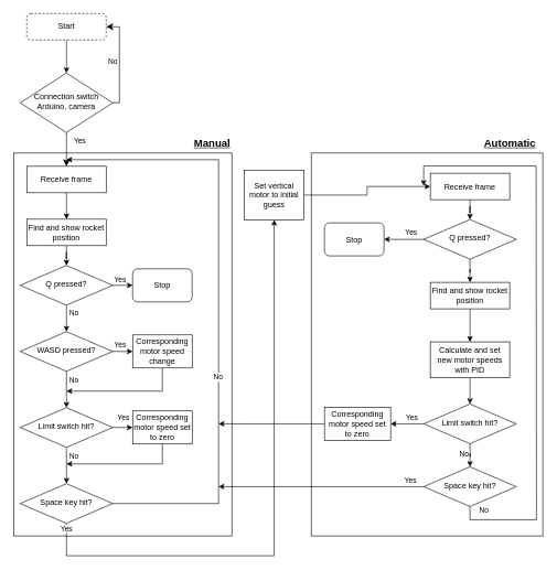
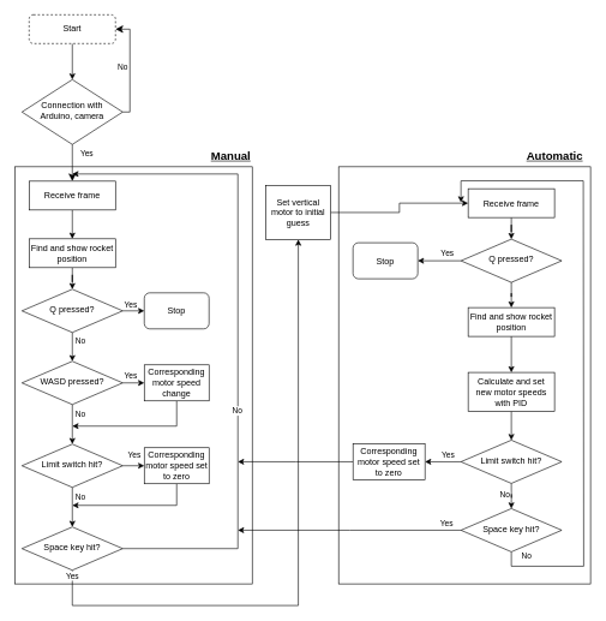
  <mxCell id="0" />
  <mxCell id="1" parent="0" />
  <mxCell id="2" value="" style="rounded=0;whiteSpace=wrap;html=1;" parent="1" vertex="1"><mxGeometry x="470" y="231" width="350" height="579" as="geometry" /></mxCell>
  <mxCell id="3" value="" style="rounded=0;whiteSpace=wrap;html=1;" parent="1" vertex="1"><mxGeometry x="20" y="231" width="330" height="579" as="geometry" /></mxCell>
  <mxCell id="4" style="edgeStyle=orthogonalEdgeStyle;rounded=0;orthogonalLoop=1;jettySize=auto;html=1;entryX=0.5;entryY=0;entryDx=0;entryDy=0;" parent="1" source="5" target="8" edge="1"><mxGeometry relative="1" as="geometry" /></mxCell>
  <mxCell id="5" value="Start" style="rounded=1;whiteSpace=wrap;html=1;fontSize=12;glass=0;strokeWidth=1;shadow=0;dashed=1;" parent="1" vertex="1"><mxGeometry x="40" y="20" width="120" height="40" as="geometry" /></mxCell>
  <mxCell id="6" value="Yes" style="rounded=0;html=1;jettySize=auto;orthogonalLoop=1;fontSize=11;endArrow=classic;endFill=1;endSize=8;strokeWidth=1;shadow=0;labelBackgroundColor=none;edgeStyle=orthogonalEdgeStyle;entryX=0.5;entryY=0;entryDx=0;entryDy=0;" parent="1" source="8" target="12" edge="1"><mxGeometry x="-0.5" y="20" relative="1" as="geometry"><mxPoint as="offset" /><mxPoint x="100" y="280" as="targetPoint" /></mxGeometry></mxCell>
  <mxCell id="7" value="No" style="edgeStyle=orthogonalEdgeStyle;rounded=0;html=1;jettySize=auto;orthogonalLoop=1;fontSize=11;endArrow=classic;endFill=1;endSize=8;strokeWidth=1;shadow=0;labelBackgroundColor=none;entryX=1;entryY=0.5;entryDx=0;entryDy=0;exitX=1;exitY=0.5;exitDx=0;exitDy=0;" parent="1" source="8" target="5" edge="1"><mxGeometry y="10" relative="1" as="geometry"><mxPoint as="offset" /><mxPoint x="150" y="200" as="sourcePoint" /><mxPoint x="210" y="80" as="targetPoint" /><Array as="points"><mxPoint x="180" y="155" /><mxPoint x="180" y="40" /></Array></mxGeometry></mxCell>
- <mxCell id="8" value="Connection switch Arduino, camera" style="rhombus;whiteSpace=wrap;html=1;shadow=0;fontFamily=Helvetica;fontSize=12;align=center;strokeWidth=1;spacing=6;spacingTop=-4;" parent="1" vertex="1"><mxGeometry x="30" y="110" width="140" height="90" as="geometry" /></mxCell>
+ <mxCell id="8" value="Connection with Arduino, camera" style="rhombus;whiteSpace=wrap;html=1;shadow=0;fontFamily=Helvetica;fontSize=12;align=center;strokeWidth=1;spacing=6;spacingTop=-4;" parent="1" vertex="1"><mxGeometry x="30" y="110" width="140" height="90" as="geometry" /></mxCell>
  <mxCell id="9" style="edgeStyle=orthogonalEdgeStyle;rounded=0;orthogonalLoop=1;jettySize=auto;html=1;entryX=0.5;entryY=0;entryDx=0;entryDy=0;" parent="1" source="10" target="31" edge="1"><mxGeometry relative="1" as="geometry" /></mxCell>
  <mxCell id="10" value="Find and show rocket position" style="rounded=0;whiteSpace=wrap;html=1;fontSize=12;glass=0;strokeWidth=1;shadow=0;" parent="1" vertex="1"><mxGeometry x="40" y="331" width="120" height="40" as="geometry" /></mxCell>
  <mxCell id="11" value="" style="edgeStyle=orthogonalEdgeStyle;rounded=0;orthogonalLoop=1;jettySize=auto;html=1;" parent="1" source="12" target="10" edge="1"><mxGeometry relative="1" as="geometry" /></mxCell>
  <mxCell id="12" value="Receive frame" style="rounded=0;whiteSpace=wrap;html=1;fontSize=12;glass=0;strokeWidth=1;shadow=0;" parent="1" vertex="1"><mxGeometry x="40" y="251" width="120" height="40" as="geometry" /></mxCell>
  <mxCell id="13" style="edgeStyle=orthogonalEdgeStyle;rounded=0;orthogonalLoop=1;jettySize=auto;html=1;entryX=0.5;entryY=0;entryDx=0;entryDy=0;" parent="1" source="17" target="24" edge="1"><mxGeometry relative="1" as="geometry"><mxPoint x="100" y="611" as="targetPoint" /><Array as="points" /></mxGeometry></mxCell>
  <mxCell id="14" value="No" style="edgeLabel;html=1;align=center;verticalAlign=middle;resizable=0;points=[];" parent="13" vertex="1" connectable="0"><mxGeometry x="-0.16" y="2" relative="1" as="geometry"><mxPoint x="8" y="-11" as="offset" /></mxGeometry></mxCell>
  <mxCell id="15" style="edgeStyle=orthogonalEdgeStyle;rounded=0;orthogonalLoop=1;jettySize=auto;html=1;exitX=1;exitY=0.5;exitDx=0;exitDy=0;entryX=0;entryY=0.5;entryDx=0;entryDy=0;" parent="1" source="17" target="19" edge="1"><mxGeometry relative="1" as="geometry" /></mxCell>
  <mxCell id="16" value="Yes" style="edgeLabel;html=1;align=center;verticalAlign=middle;resizable=0;points=[];" parent="15" vertex="1" connectable="0"><mxGeometry x="-0.152" relative="1" as="geometry"><mxPoint x="-3" y="-10" as="offset" /></mxGeometry></mxCell>
  <mxCell id="17" value="WASD pressed?" style="rhombus;whiteSpace=wrap;html=1;shadow=0;fontFamily=Helvetica;fontSize=12;align=center;strokeWidth=1;spacing=6;spacingTop=-4;" parent="1" vertex="1"><mxGeometry x="30" y="501" width="140" height="60" as="geometry" /></mxCell>
  <mxCell id="18" style="edgeStyle=orthogonalEdgeStyle;rounded=0;orthogonalLoop=1;jettySize=auto;html=1;" parent="1" source="19" edge="1"><mxGeometry relative="1" as="geometry"><mxPoint x="100" y="591" as="targetPoint" /><Array as="points"><mxPoint x="245" y="591" /></Array></mxGeometry></mxCell>
  <mxCell id="19" value="Corresponding motor speed change" style="rounded=0;whiteSpace=wrap;html=1;fontSize=12;glass=0;strokeWidth=1;shadow=0;" parent="1" vertex="1"><mxGeometry x="200" y="506" width="90" height="50" as="geometry" /></mxCell>
  <mxCell id="20" style="edgeStyle=orthogonalEdgeStyle;rounded=0;orthogonalLoop=1;jettySize=auto;html=1;entryX=0.5;entryY=0;entryDx=0;entryDy=0;" parent="1" source="24" target="37" edge="1"><mxGeometry relative="1" as="geometry"><mxPoint x="100" y="731" as="targetPoint" /><Array as="points" /></mxGeometry></mxCell>
  <mxCell id="21" value="No" style="edgeLabel;html=1;align=center;verticalAlign=middle;resizable=0;points=[];" parent="20" vertex="1" connectable="0"><mxGeometry x="-0.16" y="2" relative="1" as="geometry"><mxPoint x="8" y="-11" as="offset" /></mxGeometry></mxCell>
  <mxCell id="22" style="edgeStyle=orthogonalEdgeStyle;rounded=0;orthogonalLoop=1;jettySize=auto;html=1;exitX=1;exitY=0.5;exitDx=0;exitDy=0;entryX=0;entryY=0.5;entryDx=0;entryDy=0;" parent="1" source="24" target="26" edge="1"><mxGeometry relative="1" as="geometry" /></mxCell>
  <mxCell id="23" value="Yes" style="edgeLabel;html=1;align=center;verticalAlign=middle;resizable=0;points=[];" parent="22" vertex="1" connectable="0"><mxGeometry x="0.006" y="1" relative="1" as="geometry"><mxPoint y="-14" as="offset" /></mxGeometry></mxCell>
  <mxCell id="24" value="Limit switch hit?" style="rhombus;whiteSpace=wrap;html=1;shadow=0;fontFamily=Helvetica;fontSize=12;align=center;strokeWidth=1;spacing=6;spacingTop=-4;" parent="1" vertex="1"><mxGeometry x="30" y="616" width="140" height="60" as="geometry" /></mxCell>
  <mxCell id="25" style="edgeStyle=orthogonalEdgeStyle;rounded=0;orthogonalLoop=1;jettySize=auto;html=1;" parent="1" source="26" edge="1"><mxGeometry relative="1" as="geometry"><mxPoint x="100" y="701" as="targetPoint" /><Array as="points"><mxPoint x="245" y="701" /><mxPoint x="100" y="701" /></Array></mxGeometry></mxCell>
  <mxCell id="26" value="Corresponding motor speed set to zero" style="rounded=0;whiteSpace=wrap;html=1;fontSize=12;glass=0;strokeWidth=1;shadow=0;" parent="1" vertex="1"><mxGeometry x="200" y="621" width="90" height="50" as="geometry" /></mxCell>
  <mxCell id="27" value="No" style="edgeLabel;html=1;align=center;verticalAlign=middle;resizable=0;points=[];" parent="1" vertex="1" connectable="0"><mxGeometry x="110" y="472.759" as="geometry" /></mxCell>
  <mxCell id="28" style="edgeStyle=orthogonalEdgeStyle;rounded=0;orthogonalLoop=1;jettySize=auto;html=1;exitX=1;exitY=0.5;exitDx=0;exitDy=0;entryX=0;entryY=0.5;entryDx=0;entryDy=0;" parent="1" source="31" target="32" edge="1"><mxGeometry relative="1" as="geometry" /></mxCell>
  <mxCell id="29" value="Yes" style="edgeLabel;html=1;align=center;verticalAlign=middle;resizable=0;points=[];" parent="28" vertex="1" connectable="0"><mxGeometry x="-0.152" relative="1" as="geometry"><mxPoint x="-3" y="-10" as="offset" /></mxGeometry></mxCell>
  <mxCell id="30" style="edgeStyle=orthogonalEdgeStyle;rounded=0;orthogonalLoop=1;jettySize=auto;html=1;entryX=0.5;entryY=0;entryDx=0;entryDy=0;" parent="1" source="31" target="17" edge="1"><mxGeometry relative="1" as="geometry" /></mxCell>
  <mxCell id="31" value="Q pressed?" style="rhombus;whiteSpace=wrap;html=1;shadow=0;fontFamily=Helvetica;fontSize=12;align=center;strokeWidth=1;spacing=6;spacingTop=-4;" parent="1" vertex="1"><mxGeometry x="30" y="401" width="140" height="60" as="geometry" /></mxCell>
  <mxCell id="32" value="Stop" style="rounded=1;whiteSpace=wrap;html=1;fontSize=12;glass=0;strokeWidth=1;shadow=0;" parent="1" vertex="1"><mxGeometry x="200" y="406" width="90" height="50" as="geometry" /></mxCell>
  <mxCell id="33" style="edgeStyle=orthogonalEdgeStyle;rounded=0;orthogonalLoop=1;jettySize=auto;html=1;exitX=0.5;exitY=1;exitDx=0;exitDy=0;entryX=0.5;entryY=1;entryDx=0;entryDy=0;" parent="1" source="37" target="40" edge="1"><mxGeometry relative="1" as="geometry"><mxPoint x="420" y="280" as="targetPoint" /><Array as="points"><mxPoint x="100" y="840" /><mxPoint x="414" y="840" /></Array></mxGeometry></mxCell>
  <mxCell id="34" value="Yes" style="edgeLabel;html=1;align=center;verticalAlign=middle;resizable=0;points=[];" parent="33" vertex="1" connectable="0"><mxGeometry x="-0.16" y="2" relative="1" as="geometry"><mxPoint x="-313" y="-39" as="offset" /></mxGeometry></mxCell>
  <mxCell id="35" style="edgeStyle=orthogonalEdgeStyle;rounded=0;orthogonalLoop=1;jettySize=auto;html=1;exitX=1;exitY=0.5;exitDx=0;exitDy=0;" parent="1" source="37" edge="1"><mxGeometry relative="1" as="geometry"><mxPoint x="100" y="241" as="targetPoint" /><Array as="points"><mxPoint x="330" y="761" /><mxPoint x="330" y="241" /></Array></mxGeometry></mxCell>
  <mxCell id="36" value="No" style="edgeLabel;html=1;align=center;verticalAlign=middle;resizable=0;points=[];" parent="35" vertex="1" connectable="0"><mxGeometry x="-0.244" y="2" relative="1" as="geometry"><mxPoint y="-8" as="offset" /></mxGeometry></mxCell>
  <mxCell id="37" value="Space key hit?" style="rhombus;whiteSpace=wrap;html=1;shadow=0;fontFamily=Helvetica;fontSize=12;align=center;strokeWidth=1;spacing=6;spacingTop=-4;" parent="1" vertex="1"><mxGeometry x="30" y="731" width="140" height="60" as="geometry" /></mxCell>
  <mxCell id="38" value="&lt;b&gt;&lt;u&gt;&lt;font style=&quot;font-size: 16px;&quot;&gt;Manual&lt;/font&gt;&lt;/u&gt;&lt;/b&gt;" style="text;html=1;align=center;verticalAlign=middle;resizable=0;points=[];autosize=1;strokeColor=none;fillColor=none;" parent="1" vertex="1"><mxGeometry x="280" y="201" width="80" height="30" as="geometry" /></mxCell>
  <mxCell id="39" style="edgeStyle=orthogonalEdgeStyle;rounded=0;orthogonalLoop=1;jettySize=auto;html=1;entryX=0;entryY=0.5;entryDx=0;entryDy=0;" parent="1" source="40" target="44" edge="1"><mxGeometry relative="1" as="geometry" /></mxCell>
  <mxCell id="40" value="Set vertical motor to initial guess" style="whiteSpace=wrap;html=1;" parent="1" vertex="1"><mxGeometry x="369" y="257" width="90" height="75" as="geometry" /></mxCell>
  <mxCell id="41" style="edgeStyle=orthogonalEdgeStyle;rounded=0;orthogonalLoop=1;jettySize=auto;html=1;entryX=0.5;entryY=0;entryDx=0;entryDy=0;" parent="1" source="42" target="46" edge="1"><mxGeometry relative="1" as="geometry" /></mxCell>
  <mxCell id="42" value="Find and show rocket position" style="rounded=0;whiteSpace=wrap;html=1;fontSize=12;glass=0;strokeWidth=1;shadow=0;" parent="1" vertex="1"><mxGeometry x="650" y="426.5" width="120" height="40" as="geometry" /></mxCell>
  <mxCell id="43" style="edgeStyle=orthogonalEdgeStyle;rounded=0;orthogonalLoop=1;jettySize=auto;html=1;entryX=0.5;entryY=0;entryDx=0;entryDy=0;" parent="1" source="44" target="50" edge="1"><mxGeometry relative="1" as="geometry" /></mxCell>
  <mxCell id="44" value="Receive frame" style="rounded=0;whiteSpace=wrap;html=1;fontSize=12;glass=0;strokeWidth=1;shadow=0;" parent="1" vertex="1"><mxGeometry x="650" y="261.5" width="120" height="40" as="geometry" /></mxCell>
  <mxCell id="45" style="edgeStyle=orthogonalEdgeStyle;rounded=0;orthogonalLoop=1;jettySize=auto;html=1;entryX=0.5;entryY=0;entryDx=0;entryDy=0;" parent="1" source="46" target="56" edge="1"><mxGeometry relative="1" as="geometry" /></mxCell>
  <mxCell id="46" value="Calculate and set new motor speeds with PID" style="rounded=0;whiteSpace=wrap;html=1;fontSize=12;glass=0;strokeWidth=1;shadow=0;" parent="1" vertex="1"><mxGeometry x="650" y="516.5" width="120" height="54" as="geometry" /></mxCell>
  <mxCell id="47" style="edgeStyle=orthogonalEdgeStyle;rounded=0;orthogonalLoop=1;jettySize=auto;html=1;entryX=1;entryY=0.5;entryDx=0;entryDy=0;" parent="1" source="50" target="51" edge="1"><mxGeometry relative="1" as="geometry" /></mxCell>
  <mxCell id="48" value="Yes" style="edgeLabel;html=1;align=center;verticalAlign=middle;resizable=0;points=[];" parent="47" vertex="1" connectable="0"><mxGeometry x="0.167" y="3" relative="1" as="geometry"><mxPoint x="15" y="-14" as="offset" /></mxGeometry></mxCell>
  <mxCell id="49" style="edgeStyle=orthogonalEdgeStyle;rounded=0;orthogonalLoop=1;jettySize=auto;html=1;entryX=0.5;entryY=0;entryDx=0;entryDy=0;" parent="1" source="50" target="42" edge="1"><mxGeometry relative="1" as="geometry" /></mxCell>
  <mxCell id="50" value="Q pressed?" style="rhombus;whiteSpace=wrap;html=1;shadow=0;fontFamily=Helvetica;fontSize=12;align=center;strokeWidth=1;spacing=6;spacingTop=-4;" parent="1" vertex="1"><mxGeometry x="640" y="331.5" width="140" height="60" as="geometry" /></mxCell>
  <mxCell id="51" value="Stop" style="rounded=1;whiteSpace=wrap;html=1;fontSize=12;glass=0;strokeWidth=1;shadow=0;" parent="1" vertex="1"><mxGeometry x="490" y="336.5" width="90" height="50" as="geometry" /></mxCell>
  <mxCell id="52" style="edgeStyle=orthogonalEdgeStyle;rounded=0;orthogonalLoop=1;jettySize=auto;html=1;entryX=1;entryY=0.5;entryDx=0;entryDy=0;" parent="1" source="56" target="63" edge="1"><mxGeometry relative="1" as="geometry"><mxPoint x="610" y="640.5" as="targetPoint" /></mxGeometry></mxCell>
  <mxCell id="53" value="Yes" style="edgeLabel;html=1;align=center;verticalAlign=middle;resizable=0;points=[];" parent="52" vertex="1" connectable="0"><mxGeometry x="-0.222" y="3" relative="1" as="geometry"><mxPoint y="-12" as="offset" /></mxGeometry></mxCell>
  <mxCell id="54" style="edgeStyle=orthogonalEdgeStyle;rounded=0;orthogonalLoop=1;jettySize=auto;html=1;entryX=0.5;entryY=0;entryDx=0;entryDy=0;" parent="1" source="56" target="61" edge="1"><mxGeometry relative="1" as="geometry" /></mxCell>
  <mxCell id="55" value="No" style="edgeLabel;html=1;align=center;verticalAlign=middle;resizable=0;points=[];" parent="54" vertex="1" connectable="0"><mxGeometry x="0.289" y="-1" relative="1" as="geometry"><mxPoint x="-9" y="-3" as="offset" /></mxGeometry></mxCell>
  <mxCell id="56" value="Limit switch hit?" style="rhombus;whiteSpace=wrap;html=1;shadow=0;fontFamily=Helvetica;fontSize=12;align=center;strokeWidth=1;spacing=6;spacingTop=-4;" parent="1" vertex="1"><mxGeometry x="640" y="610.5" width="140" height="60" as="geometry" /></mxCell>
  <mxCell id="57" style="edgeStyle=orthogonalEdgeStyle;rounded=0;orthogonalLoop=1;jettySize=auto;html=1;" parent="1" source="61" edge="1"><mxGeometry relative="1" as="geometry"><mxPoint x="330" y="735.47" as="targetPoint" /></mxGeometry></mxCell>
  <mxCell id="58" value="Yes" style="edgeLabel;html=1;align=center;verticalAlign=middle;resizable=0;points=[];" parent="57" vertex="1" connectable="0"><mxGeometry x="-0.699" y="-2" relative="1" as="geometry"><mxPoint x="26" y="-7" as="offset" /></mxGeometry></mxCell>
  <mxCell id="59" style="edgeStyle=orthogonalEdgeStyle;rounded=0;orthogonalLoop=1;jettySize=auto;html=1;exitX=0.5;exitY=1;exitDx=0;exitDy=0;endArrow=none;endFill=0;" parent="1" source="61" edge="1"><mxGeometry relative="1" as="geometry"><mxPoint x="810" y="250.5" as="targetPoint" /></mxGeometry></mxCell>
  <mxCell id="60" value="No" style="edgeLabel;html=1;align=center;verticalAlign=middle;resizable=0;points=[];" parent="59" vertex="1" connectable="0"><mxGeometry x="-0.859" y="1" relative="1" as="geometry"><mxPoint x="-6" y="-14" as="offset" /></mxGeometry></mxCell>
  <mxCell id="61" value="Space key hit?" style="rhombus;whiteSpace=wrap;html=1;shadow=0;fontFamily=Helvetica;fontSize=12;align=center;strokeWidth=1;spacing=6;spacingTop=-4;" parent="1" vertex="1"><mxGeometry x="640" y="705.5" width="140" height="60" as="geometry" /></mxCell>
  <mxCell id="62" style="edgeStyle=orthogonalEdgeStyle;rounded=0;orthogonalLoop=1;jettySize=auto;html=1;" parent="1" source="63" edge="1"><mxGeometry relative="1" as="geometry"><mxPoint x="330" y="640.47" as="targetPoint" /></mxGeometry></mxCell>
  <mxCell id="63" value="Corresponding motor speed set to zero" style="rounded=0;whiteSpace=wrap;html=1;fontSize=12;glass=0;strokeWidth=1;shadow=0;" parent="1" vertex="1"><mxGeometry x="490" y="615.5" width="100" height="50" as="geometry" /></mxCell>
  <mxCell id="64" value="" style="edgeStyle=none;orthogonalLoop=1;jettySize=auto;html=1;rounded=0;" parent="1" edge="1"><mxGeometry width="100" relative="1" as="geometry"><mxPoint x="810" y="250.5" as="sourcePoint" /><mxPoint x="640" y="280.5" as="targetPoint" /><Array as="points"><mxPoint x="640" y="250.5" /></Array></mxGeometry></mxCell>
  <mxCell id="65" value="&lt;b&gt;&lt;u&gt;&lt;font style=&quot;font-size: 16px;&quot;&gt;Automatic&lt;/font&gt;&lt;/u&gt;&lt;/b&gt;" style="text;html=1;align=center;verticalAlign=middle;resizable=0;points=[];autosize=1;strokeColor=none;fillColor=none;" parent="1" vertex="1"><mxGeometry x="720" y="201" width="100" height="30" as="geometry" /></mxCell>
